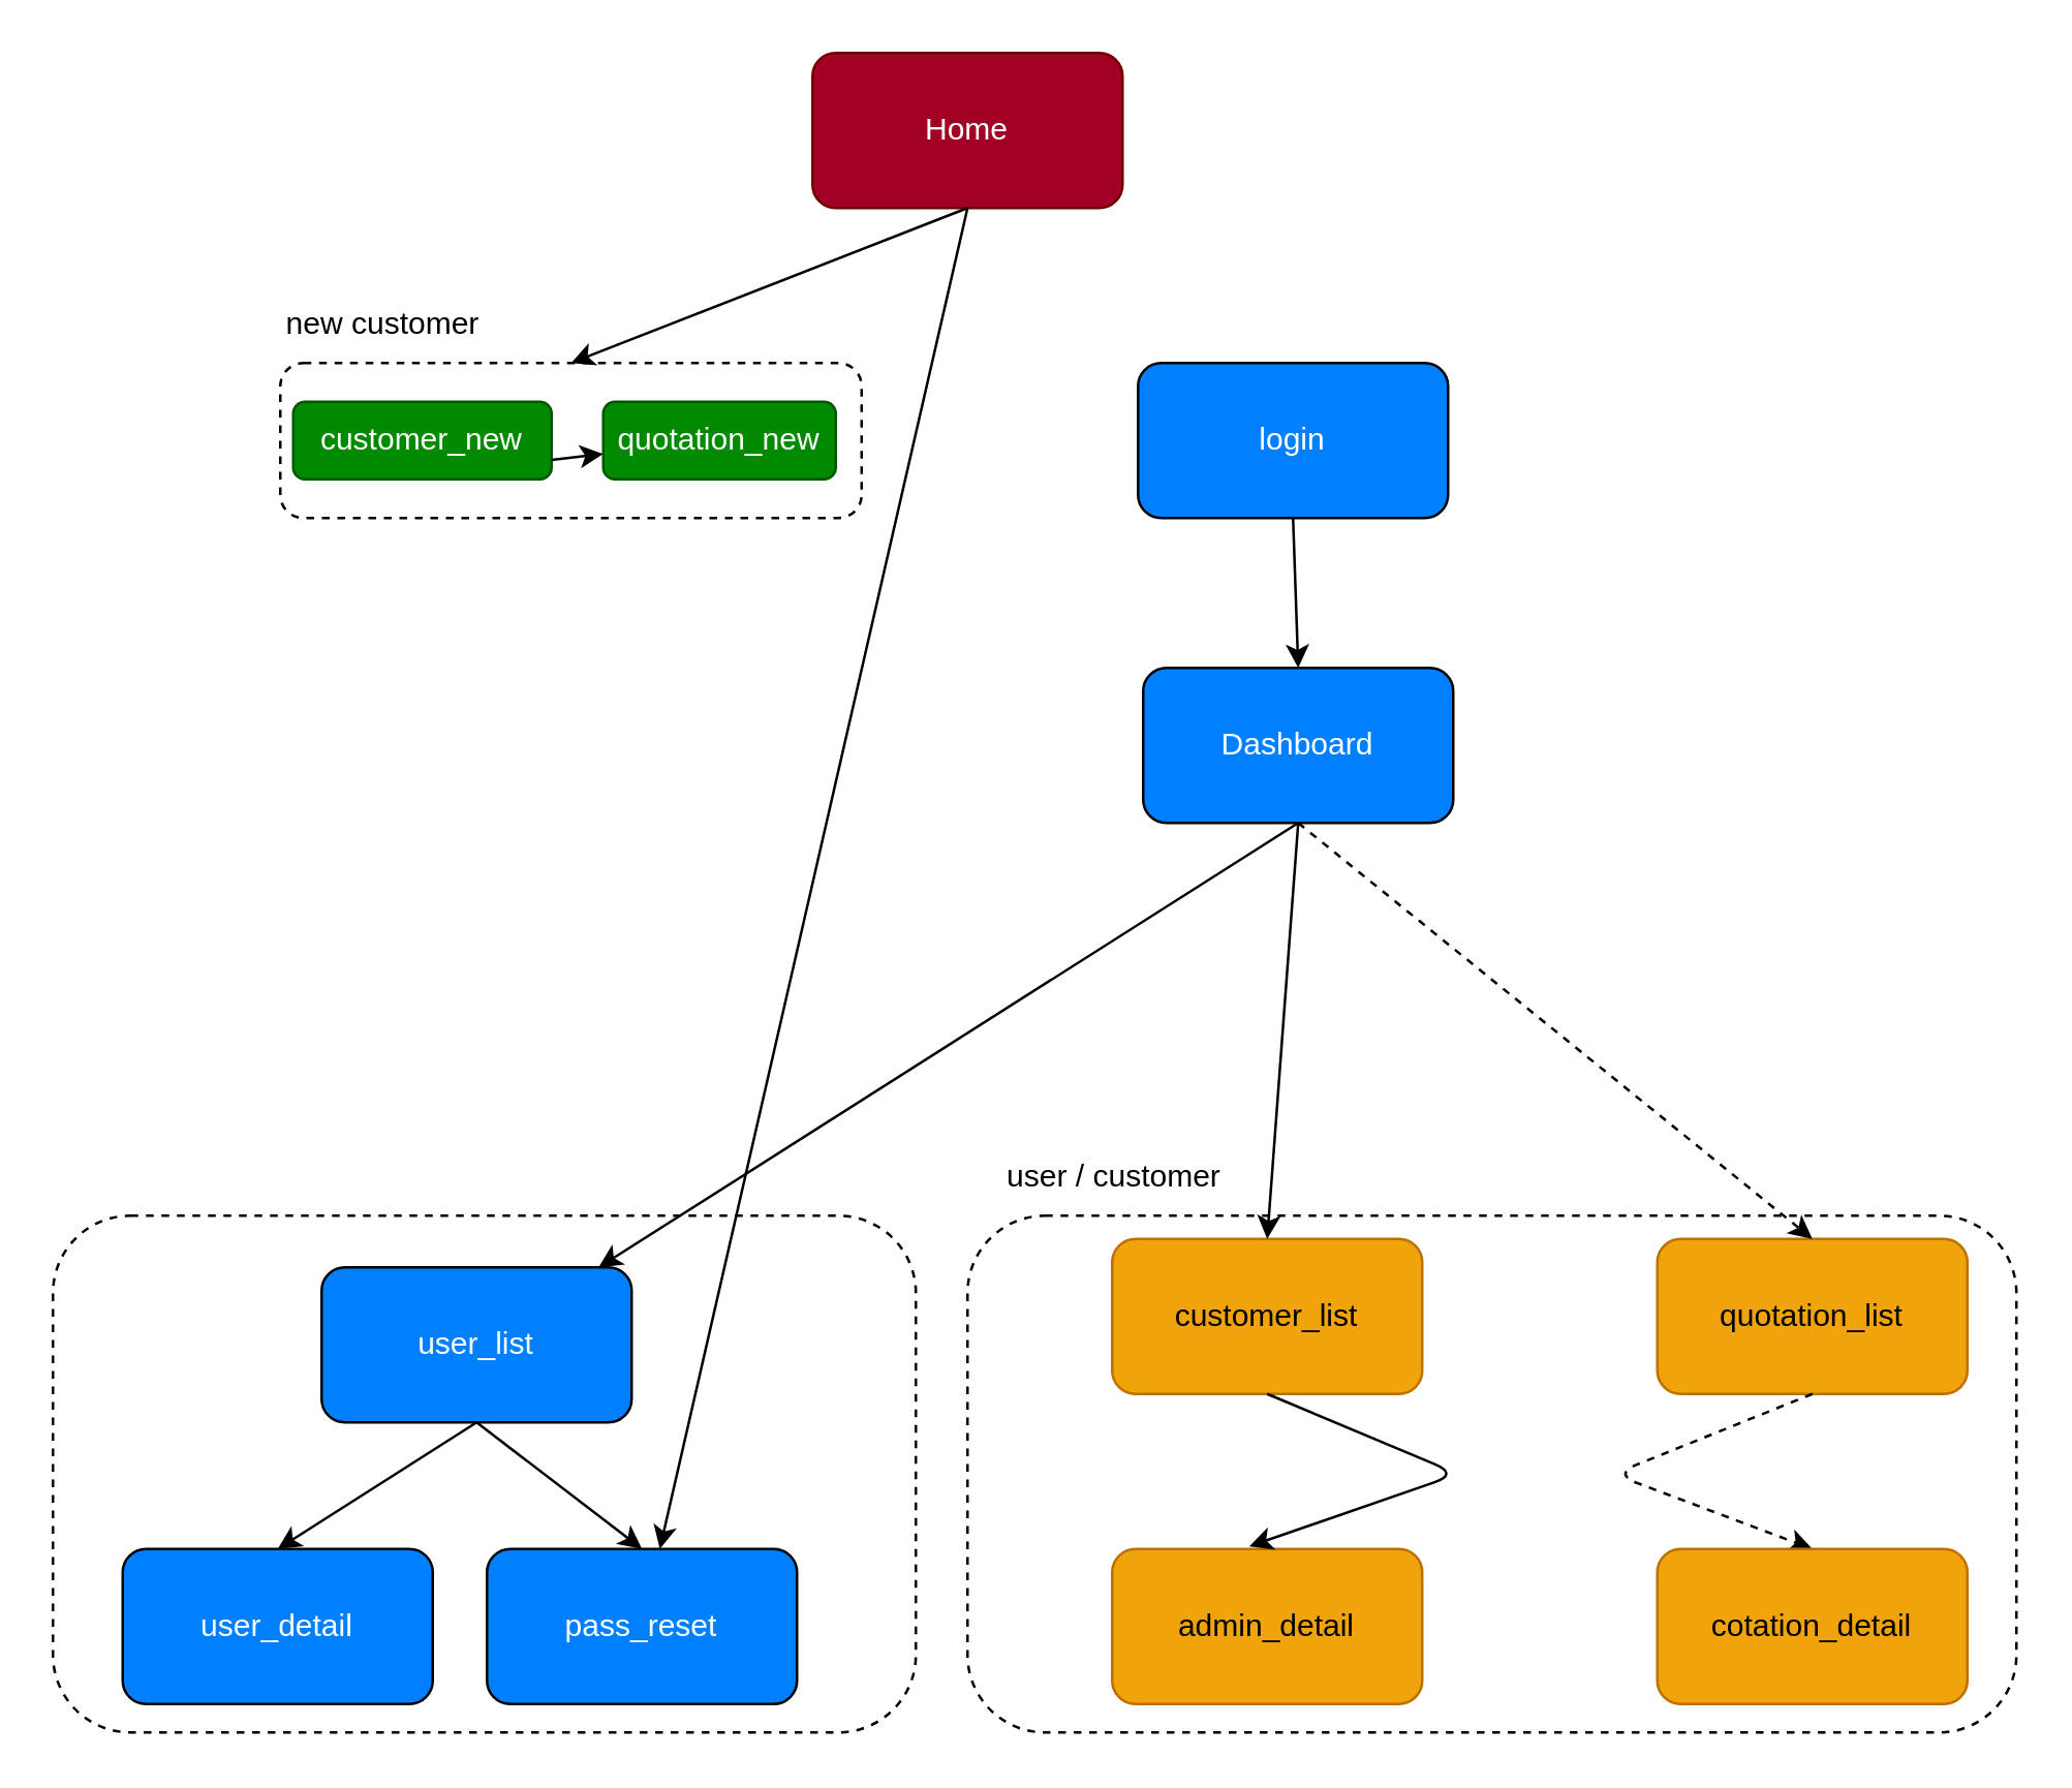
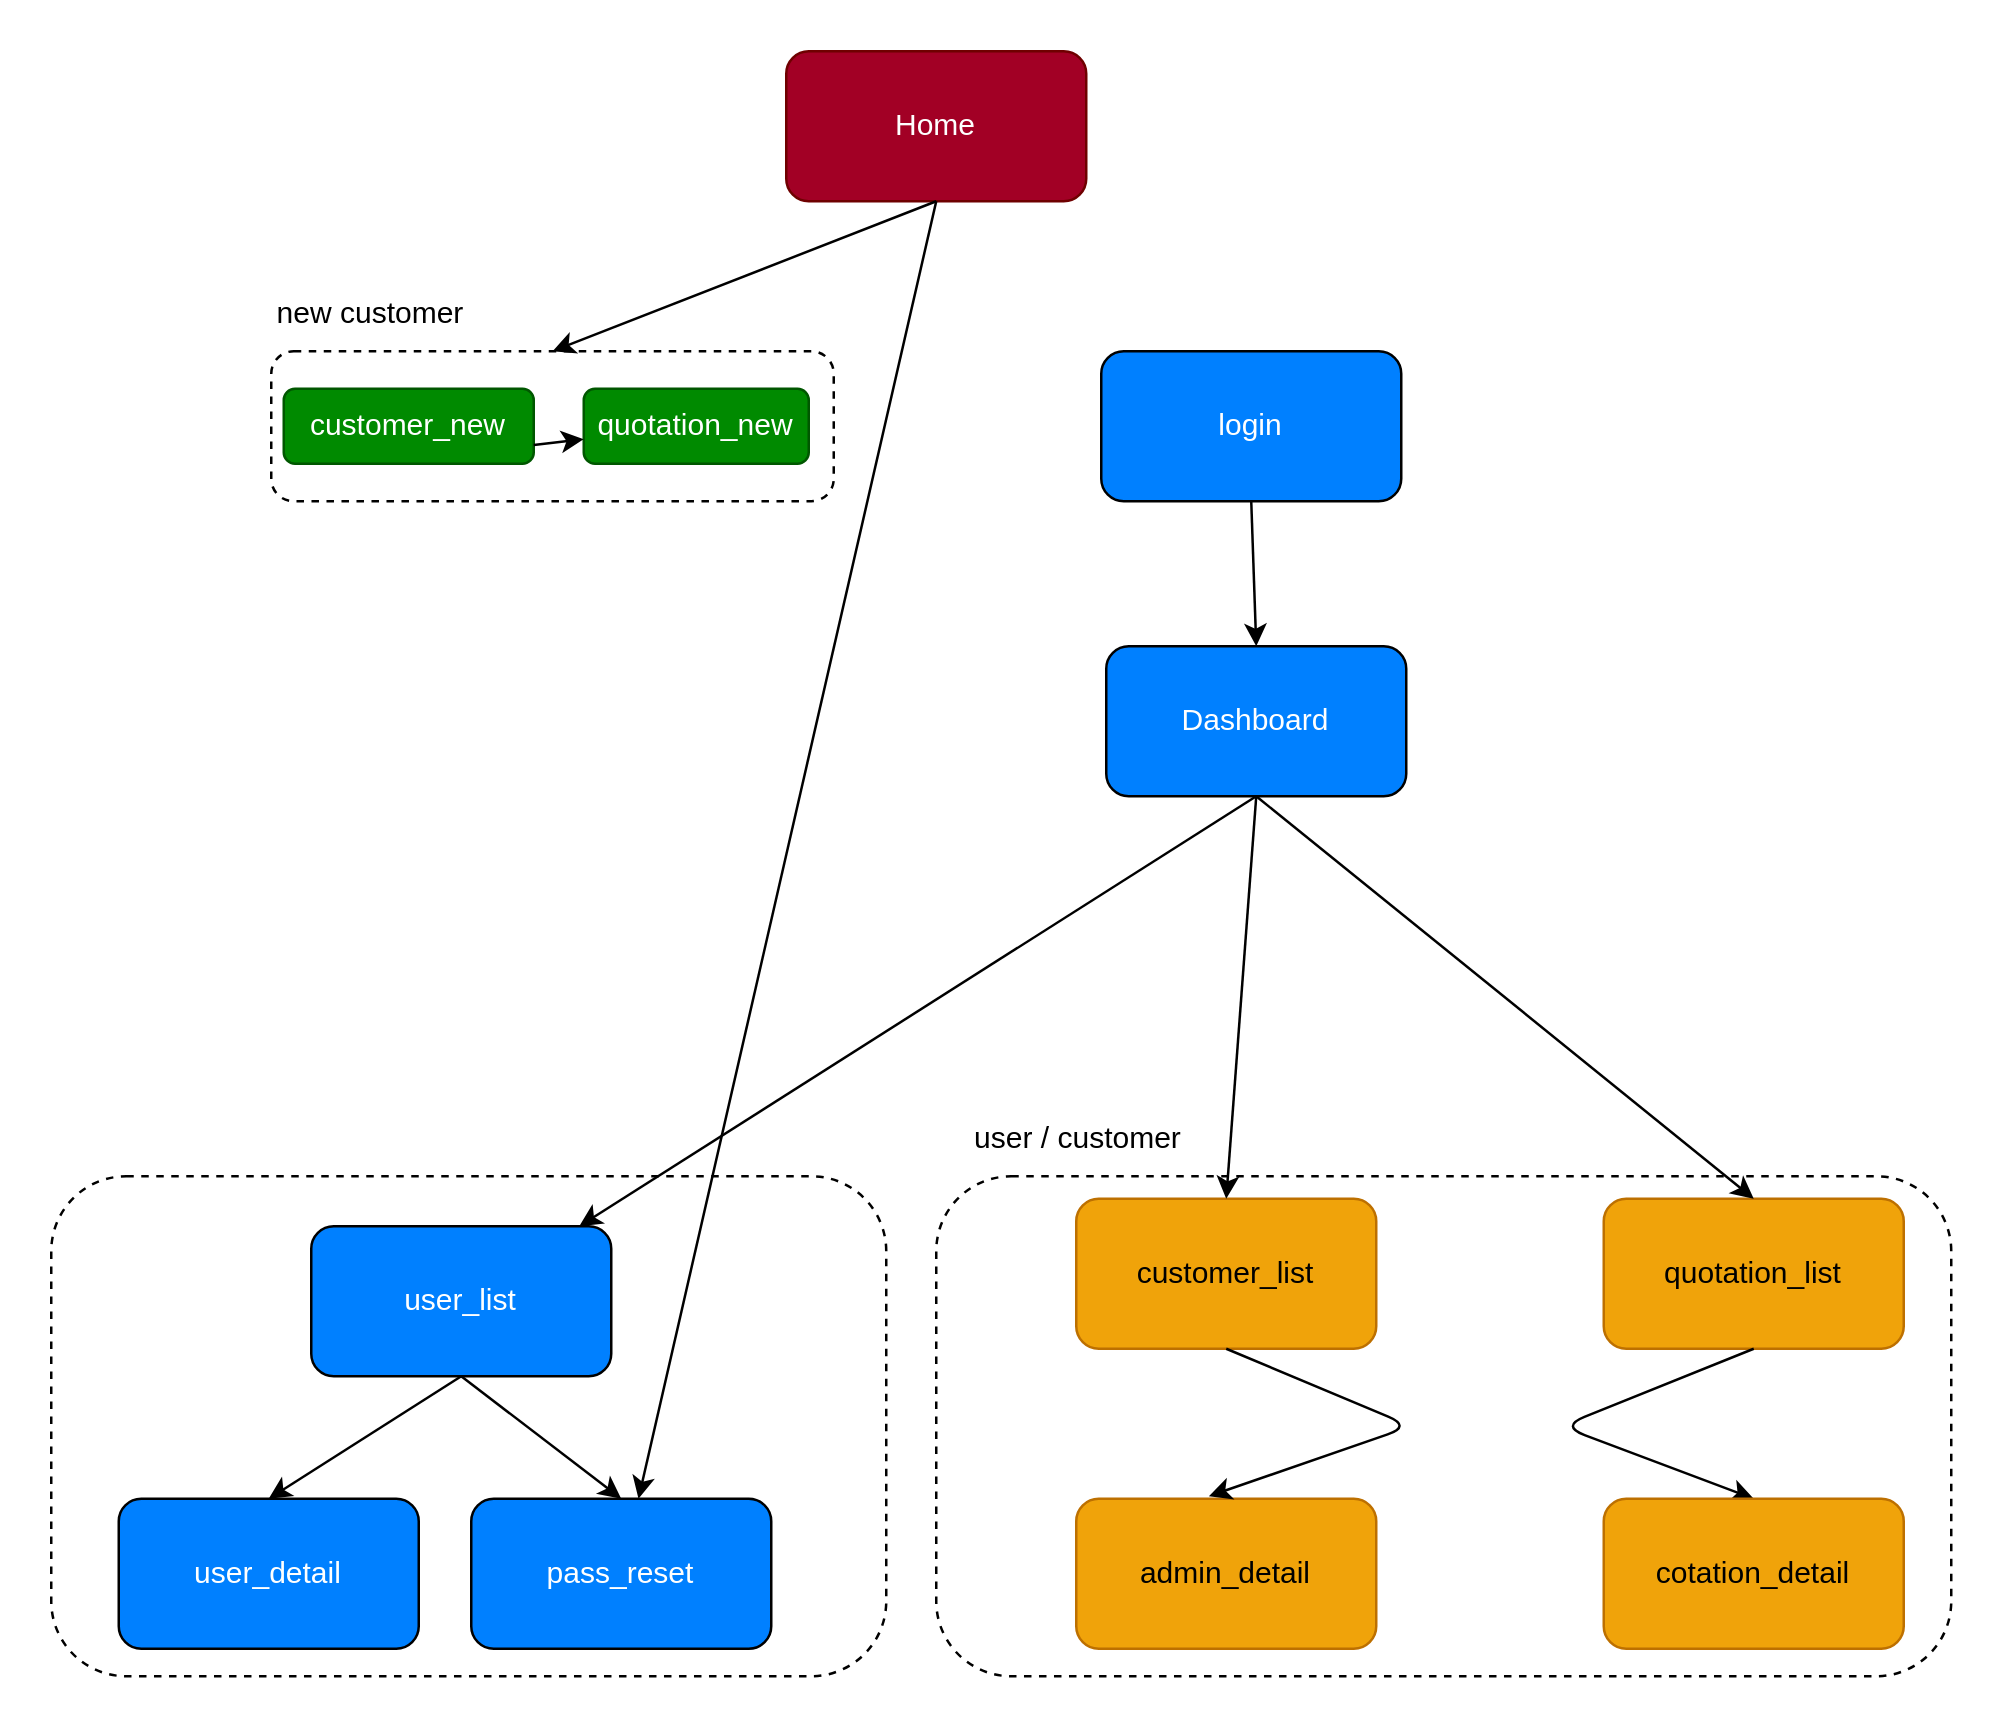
  <mxCell id="0" />
  <mxCell id="1" parent="0" />
  <mxCell id="2" value="Home" style="rounded=1;whiteSpace=wrap;html=1;fillColor=#a20025;fontColor=#ffffff;strokeColor=#6F0000;imageWidth=24;imageHeight=50;" parent="1" vertex="1"><mxGeometry x="314" y="20" width="120" height="60" as="geometry" /></mxCell>
  <mxCell id="3" value="customer_new" style="rounded=1;whiteSpace=wrap;html=1;fillColor=#008a00;fontColor=#ffffff;strokeColor=#005700;imageWidth=24;imageHeight=50;" parent="1" vertex="1"><mxGeometry x="113" y="155" width="100" height="30" as="geometry" /></mxCell>
  <mxCell id="4" value="quotation_new" style="rounded=1;whiteSpace=wrap;html=1;fillColor=#008a00;fontColor=#ffffff;strokeColor=#005700;imageWidth=24;imageHeight=50;" parent="1" vertex="1"><mxGeometry x="233" y="155" width="90" height="30" as="geometry" /></mxCell>
  <mxCell id="5" value="" style="group;rounded=1;fillColor=none;strokeColor=black;dashed=1;" parent="1" vertex="1"><mxGeometry x="108" y="140" width="225" height="60" as="geometry" /></mxCell>
  <mxCell id="6" value="Dashboard" style="rounded=1;whiteSpace=wrap;html=1;fillColor=#0080ff;fontColor=#ffffff;imageWidth=24;imageHeight=50;" parent="1" vertex="1"><mxGeometry x="442" y="258" width="120" height="60" as="geometry" /></mxCell>
  <mxCell id="7" value="user_list" style="rounded=1;whiteSpace=wrap;html=1;fillColor=#0080ff;fontColor=#ffffff;imageWidth=24;imageHeight=50;" parent="1" vertex="1"><mxGeometry x="124" y="490" width="120" height="60" as="geometry" /></mxCell>
  <mxCell id="8" value="user_detail" style="rounded=1;whiteSpace=wrap;html=1;fillColor=#0080ff;fontColor=#ffffff;imageWidth=24;imageHeight=50;" parent="1" vertex="1"><mxGeometry x="47" y="599" width="120" height="60" as="geometry" /></mxCell>
  <mxCell id="9" value="pass_reset" style="rounded=1;whiteSpace=wrap;html=1;fillColor=#0080ff;fontColor=#ffffff;imageWidth=24;imageHeight=50;" parent="1" vertex="1"><mxGeometry x="188" y="599" width="120" height="60" as="geometry" /></mxCell>
  <mxCell id="10" value="quotation_list" style="rounded=1;whiteSpace=wrap;html=1;fillColor=#f0a30a;fontColor=#000000;strokeColor=#BD7000;imageWidth=24;imageHeight=50;" parent="1" vertex="1"><mxGeometry x="641" y="479" width="120" height="60" as="geometry" /></mxCell>
  <mxCell id="11" value="customer_list" style="rounded=1;whiteSpace=wrap;html=1;fillColor=#f0a30a;fontColor=#000000;strokeColor=#BD7000;imageWidth=24;imageHeight=50;" parent="1" vertex="1"><mxGeometry x="430" y="479" width="120" height="60" as="geometry" /></mxCell>
  <mxCell id="12" value="admin_detail" style="rounded=1;whiteSpace=wrap;html=1;fillColor=#f0a30a;fontColor=#000000;strokeColor=#BD7000;imageWidth=24;imageHeight=50;" parent="1" vertex="1"><mxGeometry x="430" y="599" width="120" height="60" as="geometry" /></mxCell>
  <mxCell id="13" style="entryX=0.5;entryY=0;entryDx=0;entryDy=0;" parent="1" target="5" edge="1"><mxGeometry relative="1" as="geometry"><mxPoint x="374" y="80" as="sourcePoint" /><mxPoint x="124" y="140" as="targetPoint" /><Array as="points" /></mxGeometry></mxCell>
  <mxCell id="14" style="endArrow=classic;html=1;exitX=1;exitY=0.75;exitDx=0;exitDy=0;" parent="1" source="3" target="4" edge="1"><mxGeometry width="50" height="50" relative="1" as="geometry"><mxPoint x="223" y="170" as="sourcePoint" /><mxPoint x="243" y="170" as="targetPoint" /></mxGeometry></mxCell>
  <mxCell id="15" style="endArrow=classic;html=1;exitX=0.5;exitY=1;exitDx=0;exitDy=0;" parent="1" source="6" target="7" edge="1"><mxGeometry relative="1" as="geometry"><mxPoint x="324" y="200" as="sourcePoint" /><mxPoint x="24" y="380" as="targetPoint" /><Array as="points" /></mxGeometry></mxCell>
- <mxCell id="16" style="endArrow=classic;html=1;exitX=0.5;exitY=1;exitDx=0;exitDy=0;entryX=0.5;entryY=0;entryDx=0;entryDy=0;dashed=1;" parent="1" source="6" target="10" edge="1"><mxGeometry relative="1" as="geometry"><mxPoint x="582" y="350" as="sourcePoint" /><mxPoint x="374" y="529" as="targetPoint" /><Array as="points" /></mxGeometry></mxCell>
- <mxCell id="17" style="entryX=0.5;entryY=0;entryDx=0;entryDy=0;exitX=0.5;exitY=1;exitDx=0;exitDy=0;dashed=1;" parent="1" source="10" target="21" edge="1"><mxGeometry relative="1" as="geometry"><mxPoint x="466.75" y="599" as="targetPoint" /><Array as="points"><mxPoint x="624" y="570" /></Array></mxGeometry></mxCell>
+ <mxCell id="16" style="endArrow=classic;html=1;exitX=0.5;exitY=1;exitDx=0;exitDy=0;entryX=0.5;entryY=0;entryDx=0;entryDy=0;" parent="1" source="6" target="10" edge="1"><mxGeometry relative="1" as="geometry"><mxPoint x="582" y="350" as="sourcePoint" /><mxPoint x="374" y="529" as="targetPoint" /><Array as="points" /></mxGeometry></mxCell>
+ <mxCell id="17" style="entryX=0.5;entryY=0;entryDx=0;entryDy=0;exitX=0.5;exitY=1;exitDx=0;exitDy=0;" parent="1" source="10" target="21" edge="1"><mxGeometry relative="1" as="geometry"><mxPoint x="466.75" y="599" as="targetPoint" /><Array as="points"><mxPoint x="624" y="570" /></Array></mxGeometry></mxCell>
  <mxCell id="18" style="endArrow=classic;html=1;exitX=0.5;exitY=1;exitDx=0;exitDy=0;entryX=0.5;entryY=0;entryDx=0;entryDy=0;" parent="1" source="6" target="11" edge="1"><mxGeometry relative="1" as="geometry"><mxPoint x="384" y="349" as="sourcePoint" /><mxPoint x="514" y="450" as="targetPoint" /><Array as="points" /></mxGeometry></mxCell>
  <mxCell id="19" style="endArrow=classic;html=1;exitX=0.5;exitY=1;exitDx=0;exitDy=0;entryX=0.5;entryY=0;entryDx=0;entryDy=0;" parent="1" source="7" target="8" edge="1"><mxGeometry relative="1" as="geometry"><mxPoint x="115" y="390" as="sourcePoint" /><mxPoint x="265" y="450" as="targetPoint" /></mxGeometry></mxCell>
  <mxCell id="20" style="endArrow=classic;html=1;entryX=0.5;entryY=0;entryDx=0;entryDy=0;" parent="1" target="9" edge="1"><mxGeometry relative="1" as="geometry"><mxPoint x="184" y="550" as="sourcePoint" /><mxPoint x="425" y="450" as="targetPoint" /></mxGeometry></mxCell>
  <mxCell id="21" value="cotation_detail" style="rounded=1;whiteSpace=wrap;html=1;fillColor=#f0a30a;fontColor=#000000;strokeColor=#BD7000;imageWidth=24;imageHeight=50;" parent="1" vertex="1"><mxGeometry x="641" y="599" width="120" height="60" as="geometry" /></mxCell>
  <mxCell id="22" value="login" style="rounded=1;whiteSpace=wrap;html=1;fillColor=#0080ff;fontColor=#ffffff;imageWidth=24;imageHeight=50;" parent="1" vertex="1"><mxGeometry x="440" y="140" width="120" height="60" as="geometry" /></mxCell>
  <mxCell id="23" style="exitX=0.5;exitY=1;exitDx=0;exitDy=0;" parent="1" source="2" target="9" edge="1"><mxGeometry relative="1" as="geometry"><mxPoint x="436" y="90" as="sourcePoint" /><mxPoint x="540" y="150" as="targetPoint" /></mxGeometry></mxCell>
  <mxCell id="24" style="exitX=0.5;exitY=1;exitDx=0;exitDy=0;entryX=0.5;entryY=0;entryDx=0;entryDy=0;" parent="1" source="22" target="6" edge="1"><mxGeometry relative="1" as="geometry"><mxPoint x="384" y="90" as="sourcePoint" /><mxPoint x="273" y="150" as="targetPoint" /></mxGeometry></mxCell>
  <mxCell id="25" value="new customer" style="text;html=1;align=center;verticalAlign=middle;whiteSpace=wrap;rounded=0;" parent="1" vertex="1"><mxGeometry x="108" y="110" width="80" height="30" as="geometry" /></mxCell>
  <mxCell id="26" value="" style="group;rounded=1;fillColor=none;strokeColor=black;dashed=1;" parent="1" vertex="1"><mxGeometry x="20" y="470" width="334" height="200" as="geometry" /></mxCell>
  <mxCell id="27" value="" style="group;rounded=1;fillColor=none;strokeColor=black;dashed=1;" parent="1" vertex="1"><mxGeometry x="374" y="470" width="406" height="200" as="geometry" /></mxCell>
  <mxCell id="28" value="user / customer" style="text;html=1;align=center;verticalAlign=middle;whiteSpace=wrap;rounded=0;" parent="1" vertex="1"><mxGeometry x="374" y="440" width="114" height="30" as="geometry" /></mxCell>
  <mxCell id="29" style="entryX=0.442;entryY=-0.017;entryDx=0;entryDy=0;exitX=0.5;exitY=1;exitDx=0;exitDy=0;entryPerimeter=0;" edge="1" parent="1" source="11" target="12"><mxGeometry relative="1" as="geometry"><mxPoint x="741" y="610" as="targetPoint" /><mxPoint x="741" y="550" as="sourcePoint" /><Array as="points"><mxPoint x="564" y="570" /></Array></mxGeometry></mxCell>
